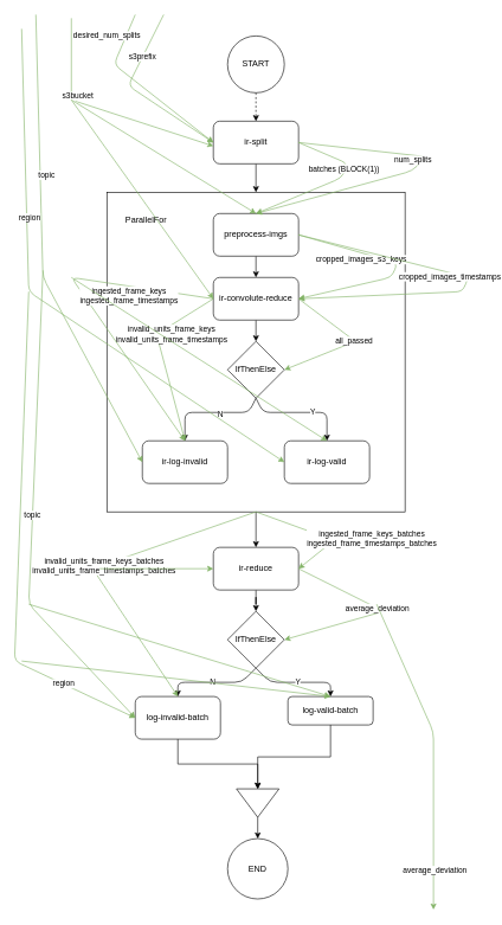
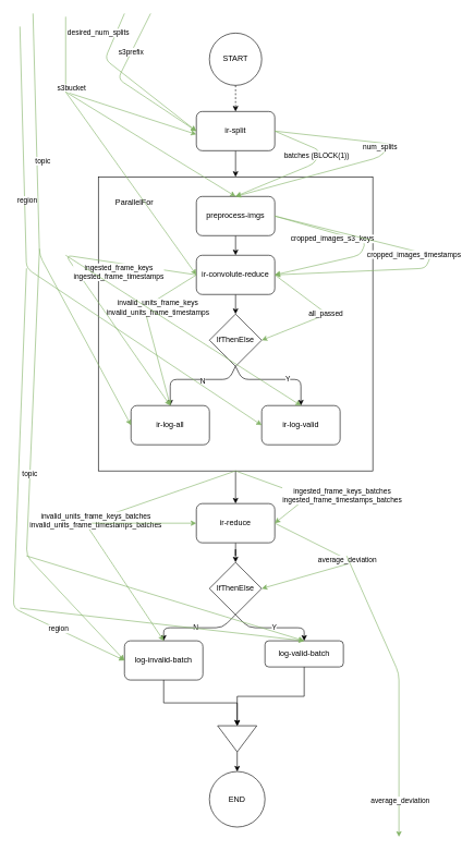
  <mxCell id="0" />
  <mxCell id="1" parent="0" />
  <mxCell id="2" style="edgeStyle=orthogonalEdgeStyle;rounded=0;orthogonalLoop=1;jettySize=auto;html=1;exitX=0.5;exitY=1;exitDx=0;exitDy=0;entryX=0.5;entryY=0;entryDx=0;entryDy=0;" edge="1" parent="1" source="3" target="10"><mxGeometry relative="1" as="geometry" /></mxCell>
  <mxCell id="3" value="" style="rounded=0;whiteSpace=wrap;html=1;" vertex="1" parent="1"><mxGeometry x="150" y="270" width="420" height="450" as="geometry" /></mxCell>
  <mxCell id="4" style="edgeStyle=orthogonalEdgeStyle;rounded=0;orthogonalLoop=1;jettySize=auto;html=1;exitX=0.5;exitY=1;exitDx=0;exitDy=0;dashed=1;" parent="1" source="5" target="19" edge="1"><mxGeometry relative="1" as="geometry" /></mxCell>
  <mxCell id="5" value="START" style="ellipse;whiteSpace=wrap;html=1;aspect=fixed;" parent="1" vertex="1"><mxGeometry x="320" y="50" width="80" height="80" as="geometry" /></mxCell>
  <mxCell id="6" style="edgeStyle=orthogonalEdgeStyle;rounded=0;orthogonalLoop=1;jettySize=auto;html=1;exitX=0.5;exitY=1;exitDx=0;exitDy=0;entryX=0.5;entryY=0;entryDx=0;entryDy=0;" edge="1" parent="1" source="7" target="22"><mxGeometry relative="1" as="geometry" /></mxCell>
  <mxCell id="7" value="preprocess-imgs" style="rounded=1;whiteSpace=wrap;html=1;" parent="1" vertex="1"><mxGeometry x="300" y="300" width="120" height="60" as="geometry" /></mxCell>
- <mxCell id="8" value="ir-log-invalid" style="rounded=1;whiteSpace=wrap;html=1;" parent="1" vertex="1"><mxGeometry x="200" y="620" width="120" height="60" as="geometry" /></mxCell>
+ <mxCell id="8" value="ir-log-all" style="rounded=1;whiteSpace=wrap;html=1;" parent="1" vertex="1"><mxGeometry x="200" y="620" width="120" height="60" as="geometry" /></mxCell>
  <mxCell id="9" style="edgeStyle=orthogonalEdgeStyle;rounded=0;orthogonalLoop=1;jettySize=auto;html=1;exitX=0.5;exitY=1;exitDx=0;exitDy=0;" edge="1" parent="1" source="10" target="23"><mxGeometry relative="1" as="geometry" /></mxCell>
  <mxCell id="10" value="ir-reduce" style="rounded=1;whiteSpace=wrap;html=1;" parent="1" vertex="1"><mxGeometry x="300" y="770" width="120" height="60" as="geometry" /></mxCell>
  <mxCell id="11" value="END" style="ellipse;whiteSpace=wrap;html=1;aspect=fixed;" parent="1" vertex="1"><mxGeometry x="320" y="1180" width="85" height="85" as="geometry" /></mxCell>
  <mxCell id="12" value="IfThenElse" style="rhombus;whiteSpace=wrap;html=1;" parent="1" vertex="1"><mxGeometry x="320" y="480" width="80" height="80" as="geometry" /></mxCell>
  <mxCell id="13" value="ir-log-valid" style="rounded=1;whiteSpace=wrap;html=1;" parent="1" vertex="1"><mxGeometry x="400" y="620" width="120" height="60" as="geometry" /></mxCell>
  <mxCell id="14" value="" style="endArrow=classic;html=1;exitX=0.5;exitY=1;exitDx=0;exitDy=0;entryX=0.5;entryY=0;entryDx=0;entryDy=0;fillColor=#d5e8d4;" parent="1" source="12" target="8" edge="1"><mxGeometry width="50" height="50" relative="1" as="geometry"><mxPoint x="380" y="480" as="sourcePoint" /><mxPoint x="430" y="430" as="targetPoint" /><Array as="points"><mxPoint x="350" y="580" /><mxPoint x="260" y="580" /></Array></mxGeometry></mxCell>
  <mxCell id="15" value="N" style="edgeLabel;html=1;align=center;verticalAlign=middle;resizable=0;points=[];" parent="14" vertex="1" connectable="0"><mxGeometry x="-0.172" y="2" relative="1" as="geometry"><mxPoint as="offset" /></mxGeometry></mxCell>
  <mxCell id="16" value="" style="endArrow=classic;html=1;exitX=0.5;exitY=1;exitDx=0;exitDy=0;entryX=0.5;entryY=0;entryDx=0;entryDy=0;fillColor=#d5e8d4;" parent="1" source="12" target="13" edge="1"><mxGeometry width="50" height="50" relative="1" as="geometry"><mxPoint x="360" y="470" as="sourcePoint" /><mxPoint x="410" y="420" as="targetPoint" /><Array as="points"><mxPoint x="370" y="580" /><mxPoint x="460" y="580" /></Array></mxGeometry></mxCell>
  <mxCell id="17" value="Y" style="edgeLabel;html=1;align=center;verticalAlign=middle;resizable=0;points=[];" parent="16" vertex="1" connectable="0"><mxGeometry x="0.212" y="2" relative="1" as="geometry"><mxPoint as="offset" /></mxGeometry></mxCell>
  <mxCell id="18" style="edgeStyle=orthogonalEdgeStyle;rounded=0;orthogonalLoop=1;jettySize=auto;html=1;exitX=0.5;exitY=1;exitDx=0;exitDy=0;entryX=0.5;entryY=0;entryDx=0;entryDy=0;" edge="1" parent="1" source="19" target="3"><mxGeometry relative="1" as="geometry" /></mxCell>
  <mxCell id="19" value="ir-split" style="rounded=1;whiteSpace=wrap;html=1;" parent="1" vertex="1"><mxGeometry x="300" y="170" width="120" height="60" as="geometry" /></mxCell>
  <mxCell id="20" value="ParallelFor" style="text;html=1;align=center;verticalAlign=middle;resizable=0;points=[];autosize=1;" parent="1" vertex="1"><mxGeometry x="170" y="300" width="70" height="20" as="geometry" /></mxCell>
  <mxCell id="21" style="edgeStyle=orthogonalEdgeStyle;rounded=0;orthogonalLoop=1;jettySize=auto;html=1;exitX=0.5;exitY=1;exitDx=0;exitDy=0;entryX=0.5;entryY=0;entryDx=0;entryDy=0;" edge="1" parent="1" source="22" target="12"><mxGeometry relative="1" as="geometry" /></mxCell>
  <mxCell id="22" value="ir-convolute-reduce" style="rounded=1;whiteSpace=wrap;html=1;" vertex="1" parent="1"><mxGeometry x="300" y="390" width="120" height="60" as="geometry" /></mxCell>
  <mxCell id="23" value="IfThenElse" style="rhombus;whiteSpace=wrap;html=1;" vertex="1" parent="1"><mxGeometry x="320" y="860" width="80" height="80" as="geometry" /></mxCell>
  <mxCell id="24" style="edgeStyle=orthogonalEdgeStyle;rounded=0;orthogonalLoop=1;jettySize=auto;html=1;exitX=0.5;exitY=1;exitDx=0;exitDy=0;" edge="1" parent="1" source="25" target="31"><mxGeometry relative="1" as="geometry"><mxPoint x="430" y="1100" as="targetPoint" /></mxGeometry></mxCell>
  <mxCell id="25" value="log-valid-batch" style="rounded=1;whiteSpace=wrap;html=1;" vertex="1" parent="1"><mxGeometry x="405" y="980" width="120" height="40" as="geometry" /></mxCell>
  <mxCell id="26" style="edgeStyle=orthogonalEdgeStyle;rounded=0;orthogonalLoop=1;jettySize=auto;html=1;exitX=0.5;exitY=1;exitDx=0;exitDy=0;entryX=0;entryY=0.5;entryDx=0;entryDy=0;" edge="1" parent="1" source="27" target="31"><mxGeometry relative="1" as="geometry" /></mxCell>
  <mxCell id="27" value="log-invalid-batch" style="rounded=1;whiteSpace=wrap;html=1;" vertex="1" parent="1"><mxGeometry x="190" y="980" width="120" height="60" as="geometry" /></mxCell>
  <mxCell id="28" value="N" style="endArrow=classic;html=1;exitX=0.5;exitY=1;exitDx=0;exitDy=0;entryX=0.5;entryY=0;entryDx=0;entryDy=0;" edge="1" parent="1" source="23" target="27"><mxGeometry width="50" height="50" relative="1" as="geometry"><mxPoint x="400" y="820" as="sourcePoint" /><mxPoint x="450" y="770" as="targetPoint" /><Array as="points"><mxPoint x="340" y="960" /><mxPoint x="250" y="960" /></Array></mxGeometry></mxCell>
  <mxCell id="29" value="Y" style="endArrow=classic;html=1;exitX=0.5;exitY=1;exitDx=0;exitDy=0;entryX=0.5;entryY=0;entryDx=0;entryDy=0;" edge="1" parent="1" source="23" target="25"><mxGeometry width="50" height="50" relative="1" as="geometry"><mxPoint x="370" y="950" as="sourcePoint" /><mxPoint x="200" y="990" as="targetPoint" /><Array as="points"><mxPoint x="380" y="960" /><mxPoint x="465" y="960" /></Array></mxGeometry></mxCell>
  <mxCell id="30" style="edgeStyle=orthogonalEdgeStyle;rounded=0;orthogonalLoop=1;jettySize=auto;html=1;exitX=1;exitY=0.5;exitDx=0;exitDy=0;entryX=0.5;entryY=0;entryDx=0;entryDy=0;" edge="1" parent="1" source="31" target="11"><mxGeometry relative="1" as="geometry" /></mxCell>
  <mxCell id="31" value="" style="triangle;whiteSpace=wrap;html=1;rotation=90;" vertex="1" parent="1"><mxGeometry x="342.5" y="1100" width="40" height="60" as="geometry" /></mxCell>
  <mxCell id="32" value="s3bucket" style="endArrow=classic;html=1;entryX=0;entryY=0.5;entryDx=0;entryDy=0;fillColor=#d5e8d4;strokeColor=#82b366;" edge="1" parent="1"><mxGeometry x="-0.322" y="9" width="50" height="50" relative="1" as="geometry"><mxPoint x="100" y="25" as="sourcePoint" /><mxPoint x="300" y="205" as="targetPoint" /><Array as="points"><mxPoint x="100" y="140" /></Array><mxPoint as="offset" /></mxGeometry></mxCell>
  <mxCell id="33" value="desired_num_splits" style="endArrow=classic;html=1;entryX=0;entryY=0.5;entryDx=0;entryDy=0;fillColor=#d5e8d4;strokeColor=#82b366;" edge="1" parent="1" target="19"><mxGeometry x="-0.659" y="-25" width="50" height="50" relative="1" as="geometry"><mxPoint x="190" y="20" as="sourcePoint" /><mxPoint x="160" y="100" as="targetPoint" /><Array as="points"><mxPoint x="160" y="90" /></Array><mxPoint as="offset" /></mxGeometry></mxCell>
  <mxCell id="34" value="" style="endArrow=classic;html=1;entryX=0;entryY=0.5;entryDx=0;entryDy=0;fillColor=#d5e8d4;strokeColor=#82b366;" edge="1" parent="1" target="19"><mxGeometry width="50" height="50" relative="1" as="geometry"><mxPoint x="230" y="20" as="sourcePoint" /><mxPoint x="190" y="100" as="targetPoint" /><Array as="points"><mxPoint x="180" y="120" /></Array></mxGeometry></mxCell>
  <mxCell id="35" value="s3prefix" style="edgeLabel;html=1;align=center;verticalAlign=middle;resizable=0;points=[];" vertex="1" connectable="0" parent="34"><mxGeometry x="-0.483" y="-1" relative="1" as="geometry"><mxPoint as="offset" /></mxGeometry></mxCell>
  <mxCell id="36" value="" style="endArrow=classic;html=1;exitX=1;exitY=0.5;exitDx=0;exitDy=0;entryX=0.5;entryY=0;entryDx=0;entryDy=0;fillColor=#d5e8d4;strokeColor=#82b366;" edge="1" parent="1" source="19" target="7"><mxGeometry width="50" height="50" relative="1" as="geometry"><mxPoint x="360" y="280" as="sourcePoint" /><mxPoint x="360" y="270" as="targetPoint" /><Array as="points"><mxPoint x="490" y="230" /><mxPoint x="480" y="250" /></Array></mxGeometry></mxCell>
  <mxCell id="37" value="batches (BLOCK(1))" style="edgeLabel;html=1;align=center;verticalAlign=middle;resizable=0;points=[];" vertex="1" connectable="0" parent="36"><mxGeometry x="-0.387" y="-2" relative="1" as="geometry"><mxPoint y="7" as="offset" /></mxGeometry></mxCell>
  <mxCell id="38" value="" style="endArrow=classic;html=1;exitX=1;exitY=0.5;exitDx=0;exitDy=0;entryX=0.5;entryY=0;entryDx=0;entryDy=0;fillColor=#d5e8d4;strokeColor=#82b366;" edge="1" parent="1" source="19" target="7"><mxGeometry width="50" height="50" relative="1" as="geometry"><mxPoint x="490" y="200" as="sourcePoint" /><mxPoint x="430" y="300" as="targetPoint" /><Array as="points"><mxPoint x="600" y="220" /><mxPoint x="580" y="240" /></Array></mxGeometry></mxCell>
  <mxCell id="39" value="num_splits&lt;br&gt;" style="edgeLabel;html=1;align=center;verticalAlign=middle;resizable=0;points=[];" vertex="1" connectable="0" parent="38"><mxGeometry x="-0.387" y="-2" relative="1" as="geometry"><mxPoint x="28" y="8" as="offset" /></mxGeometry></mxCell>
  <mxCell id="40" value="" style="endArrow=classic;html=1;entryX=0.5;entryY=0;entryDx=0;entryDy=0;fillColor=#d5e8d4;strokeColor=#82b366;" edge="1" parent="1" target="7"><mxGeometry width="50" height="50" relative="1" as="geometry"><mxPoint x="100" y="140" as="sourcePoint" /><mxPoint x="410" y="170" as="targetPoint" /></mxGeometry></mxCell>
  <mxCell id="41" value="" style="endArrow=classic;html=1;entryX=0;entryY=0.5;entryDx=0;entryDy=0;fillColor=#d5e8d4;strokeColor=#82b366;" edge="1" parent="1" target="22"><mxGeometry width="50" height="50" relative="1" as="geometry"><mxPoint x="100" y="140" as="sourcePoint" /><mxPoint x="370" y="310" as="targetPoint" /></mxGeometry></mxCell>
  <mxCell id="42" value="" style="endArrow=classic;html=1;exitX=1;exitY=0.5;exitDx=0;exitDy=0;entryX=1;entryY=0.5;entryDx=0;entryDy=0;fillColor=#d5e8d4;strokeColor=#82b366;" edge="1" parent="1" source="7" target="22"><mxGeometry width="50" height="50" relative="1" as="geometry"><mxPoint x="490" y="340" as="sourcePoint" /><mxPoint x="430" y="440" as="targetPoint" /><Array as="points"><mxPoint x="560" y="370" /><mxPoint x="550" y="390" /></Array></mxGeometry></mxCell>
  <mxCell id="43" value="cropped_images_s3_keys" style="edgeLabel;html=1;align=center;verticalAlign=middle;resizable=0;points=[];" vertex="1" connectable="0" parent="42"><mxGeometry x="-0.387" y="-2" relative="1" as="geometry"><mxPoint y="7" as="offset" /></mxGeometry></mxCell>
  <mxCell id="44" value="" style="endArrow=classic;html=1;exitX=1;exitY=0.5;exitDx=0;exitDy=0;entryX=1;entryY=0.5;entryDx=0;entryDy=0;fillColor=#d5e8d4;strokeColor=#82b366;" edge="1" parent="1" source="7" target="22"><mxGeometry width="50" height="50" relative="1" as="geometry"><mxPoint x="520" y="350" as="sourcePoint" /><mxPoint x="520" y="440" as="targetPoint" /><Array as="points"><mxPoint x="660" y="390" /><mxPoint x="650" y="410" /></Array></mxGeometry></mxCell>
  <mxCell id="45" value="cropped_images_timestamps" style="edgeLabel;html=1;align=center;verticalAlign=middle;resizable=0;points=[];" vertex="1" connectable="0" parent="44"><mxGeometry x="-0.387" y="-2" relative="1" as="geometry"><mxPoint x="65" y="19" as="offset" /></mxGeometry></mxCell>
  <mxCell id="46" value="" style="endArrow=classic;html=1;exitX=1;exitY=0.5;exitDx=0;exitDy=0;fillColor=#d5e8d4;strokeColor=#82b366;entryX=1;entryY=0.5;entryDx=0;entryDy=0;" edge="1" parent="1" source="22" target="12"><mxGeometry width="50" height="50" relative="1" as="geometry"><mxPoint x="440" y="445" as="sourcePoint" /><mxPoint x="440" y="535" as="targetPoint" /><Array as="points"><mxPoint x="500" y="480" /></Array></mxGeometry></mxCell>
  <mxCell id="47" value="all_passed" style="edgeLabel;html=1;align=center;verticalAlign=middle;resizable=0;points=[];" vertex="1" connectable="0" parent="46"><mxGeometry x="-0.387" y="-2" relative="1" as="geometry"><mxPoint x="27" y="19" as="offset" /></mxGeometry></mxCell>
  <mxCell id="48" value="topic" style="endArrow=classic;html=1;fillColor=#d5e8d4;strokeColor=#82b366;entryX=0;entryY=0.5;entryDx=0;entryDy=0;" edge="1" parent="1" target="8"><mxGeometry x="-0.322" y="9" width="50" height="50" relative="1" as="geometry"><mxPoint x="50" y="20" as="sourcePoint" /><mxPoint x="250" y="200" as="targetPoint" /><Array as="points"><mxPoint x="60" y="390" /></Array><mxPoint as="offset" /></mxGeometry></mxCell>
  <mxCell id="49" value="region" style="endArrow=classic;html=1;fillColor=#d5e8d4;strokeColor=#82b366;entryX=0;entryY=0.5;entryDx=0;entryDy=0;" edge="1" parent="1" target="13"><mxGeometry x="-0.338" y="4" width="50" height="50" relative="1" as="geometry"><mxPoint x="30" y="40" as="sourcePoint" /><mxPoint x="180" y="670" as="targetPoint" /><Array as="points"><mxPoint x="40" y="410" /></Array><mxPoint as="offset" /></mxGeometry></mxCell>
  <mxCell id="50" value="" style="endArrow=classic;html=1;exitX=0;exitY=0.5;exitDx=0;exitDy=0;fillColor=#d5e8d4;strokeColor=#82b366;entryX=0.5;entryY=0;entryDx=0;entryDy=0;" edge="1" parent="1" source="22" target="8"><mxGeometry width="50" height="50" relative="1" as="geometry"><mxPoint x="230" y="430" as="sourcePoint" /><mxPoint x="210" y="530" as="targetPoint" /><Array as="points"><mxPoint x="220" y="470" /></Array></mxGeometry></mxCell>
  <mxCell id="51" value="invalid_units_frame_keys&lt;br&gt;invalid_units_frame_timestamps" style="edgeLabel;html=1;align=center;verticalAlign=middle;resizable=0;points=[];" vertex="1" connectable="0" parent="50"><mxGeometry x="-0.387" y="-2" relative="1" as="geometry"><mxPoint x="5.91" y="11.17" as="offset" /></mxGeometry></mxCell>
  <mxCell id="52" value="" style="endArrow=classic;html=1;exitX=0;exitY=0.5;exitDx=0;exitDy=0;fillColor=#d5e8d4;strokeColor=#82b366;entryX=0.5;entryY=0;entryDx=0;entryDy=0;" edge="1" parent="1" source="22" target="8"><mxGeometry width="50" height="50" relative="1" as="geometry"><mxPoint x="60" y="400" as="sourcePoint" /><mxPoint x="40" y="500" as="targetPoint" /><Array as="points"><mxPoint x="100" y="390" /></Array></mxGeometry></mxCell>
  <mxCell id="53" value="ingested_frame_keys&lt;br&gt;ingested_frame_timestamps" style="edgeLabel;html=1;align=center;verticalAlign=middle;resizable=0;points=[];" vertex="1" connectable="0" parent="52"><mxGeometry x="-0.387" y="-2" relative="1" as="geometry"><mxPoint x="27" y="19" as="offset" /></mxGeometry></mxCell>
  <mxCell id="54" value="" style="endArrow=classic;html=1;entryX=0.5;entryY=0;entryDx=0;entryDy=0;fillColor=#d5e8d4;strokeColor=#82b366;" edge="1" parent="1" target="13"><mxGeometry width="50" height="50" relative="1" as="geometry"><mxPoint x="100" y="390" as="sourcePoint" /><mxPoint x="430" y="490" as="targetPoint" /></mxGeometry></mxCell>
  <mxCell id="55" value="" style="endArrow=classic;html=1;exitX=1;exitY=0.5;exitDx=0;exitDy=0;entryX=1;entryY=0.5;entryDx=0;entryDy=0;fillColor=#d5e8d4;strokeColor=#82b366;" edge="1" parent="1" source="10" target="23"><mxGeometry width="50" height="50" relative="1" as="geometry"><mxPoint x="500" y="900" as="sourcePoint" /><mxPoint x="550" y="850" as="targetPoint" /><Array as="points"><mxPoint x="540" y="860" /></Array></mxGeometry></mxCell>
  <mxCell id="56" value="average_deviation" style="edgeLabel;html=1;align=center;verticalAlign=middle;resizable=0;points=[];" vertex="1" connectable="0" parent="55"><mxGeometry x="-0.116" relative="1" as="geometry"><mxPoint as="offset" /></mxGeometry></mxCell>
  <mxCell id="57" value="" style="endArrow=classic;html=1;exitX=0.5;exitY=1;exitDx=0;exitDy=0;fillColor=#d5e8d4;strokeColor=#82b366;" edge="1" parent="1" source="3"><mxGeometry width="50" height="50" relative="1" as="geometry"><mxPoint x="370" y="860" as="sourcePoint" /><mxPoint x="250" y="980" as="targetPoint" /><Array as="points"><mxPoint x="130" y="800" /></Array></mxGeometry></mxCell>
  <mxCell id="58" value="invalid_units_frame_keys_batches&lt;br&gt;invalid_units_frame_timestamps_batches" style="edgeLabel;html=1;align=center;verticalAlign=middle;resizable=0;points=[];" vertex="1" connectable="0" parent="57"><mxGeometry x="-0.013" y="1" relative="1" as="geometry"><mxPoint as="offset" /></mxGeometry></mxCell>
  <mxCell id="59" value="" style="endArrow=classic;html=1;entryX=0;entryY=0.5;entryDx=0;entryDy=0;fillColor=#d5e8d4;strokeColor=#82b366;" edge="1" parent="1" target="27"><mxGeometry width="50" height="50" relative="1" as="geometry"><mxPoint x="40" y="410" as="sourcePoint" /><mxPoint x="30" y="960" as="targetPoint" /><Array as="points"><mxPoint x="20" y="930" /></Array></mxGeometry></mxCell>
  <mxCell id="60" value="region" style="edgeLabel;html=1;align=center;verticalAlign=middle;resizable=0;points=[];" vertex="1" connectable="0" parent="59"><mxGeometry x="0.683" y="1" relative="1" as="geometry"><mxPoint as="offset" /></mxGeometry></mxCell>
  <mxCell id="61" value="topic" style="endArrow=classic;html=1;entryX=0;entryY=0.5;entryDx=0;entryDy=0;fillColor=#d5e8d4;strokeColor=#82b366;" edge="1" parent="1" target="27"><mxGeometry width="50" height="50" relative="1" as="geometry"><mxPoint x="60" y="380" as="sourcePoint" /><mxPoint x="40" y="890" as="targetPoint" /><Array as="points"><mxPoint x="40" y="850" /></Array></mxGeometry></mxCell>
  <mxCell id="62" value="" style="endArrow=classic;html=1;entryX=0.5;entryY=0;entryDx=0;entryDy=0;fillColor=#d5e8d4;strokeColor=#82b366;" edge="1" parent="1" target="25"><mxGeometry width="50" height="50" relative="1" as="geometry"><mxPoint x="40" y="850" as="sourcePoint" /><mxPoint x="440" y="800" as="targetPoint" /></mxGeometry></mxCell>
  <mxCell id="63" value="" style="endArrow=classic;html=1;entryX=0.5;entryY=0;entryDx=0;entryDy=0;fillColor=#d5e8d4;strokeColor=#82b366;" edge="1" parent="1" target="25"><mxGeometry width="50" height="50" relative="1" as="geometry"><mxPoint x="30" y="930" as="sourcePoint" /><mxPoint x="440" y="800" as="targetPoint" /></mxGeometry></mxCell>
  <mxCell id="64" value="" style="endArrow=classic;html=1;fillColor=#d5e8d4;strokeColor=#82b366;" edge="1" parent="1"><mxGeometry width="50" height="50" relative="1" as="geometry"><mxPoint x="530" y="850" as="sourcePoint" /><mxPoint x="610" y="1280" as="targetPoint" /><Array as="points"><mxPoint x="610" y="1030" /></Array></mxGeometry></mxCell>
  <mxCell id="65" value="average_deviation" style="edgeLabel;html=1;align=center;verticalAlign=middle;resizable=0;points=[];" vertex="1" connectable="0" parent="64"><mxGeometry x="0.75" y="1" relative="1" as="geometry"><mxPoint as="offset" /></mxGeometry></mxCell>
  <mxCell id="66" value="" style="endArrow=classic;html=1;fillColor=#d5e8d4;strokeColor=#82b366;" edge="1" parent="1"><mxGeometry width="50" height="50" relative="1" as="geometry"><mxPoint x="140" y="800" as="sourcePoint" /><mxPoint x="300" y="800" as="targetPoint" /></mxGeometry></mxCell>
  <mxCell id="67" value="" style="endArrow=classic;html=1;exitX=0.5;exitY=1;exitDx=0;exitDy=0;entryX=1;entryY=0.5;entryDx=0;entryDy=0;fillColor=#d5e8d4;strokeColor=#82b366;" edge="1" parent="1" source="3" target="10"><mxGeometry width="50" height="50" relative="1" as="geometry"><mxPoint x="470" y="760" as="sourcePoint" /><mxPoint x="510" y="780" as="targetPoint" /><Array as="points"><mxPoint x="470" y="760" /></Array></mxGeometry></mxCell>
  <mxCell id="68" value="ingested_frame_keys_batches&lt;br&gt;ingested_frame_timestamps_batches" style="edgeLabel;html=1;align=center;verticalAlign=middle;resizable=0;points=[];" vertex="1" connectable="0" parent="67"><mxGeometry x="0.103" relative="1" as="geometry"><mxPoint x="69" y="3" as="offset" /></mxGeometry></mxCell>
